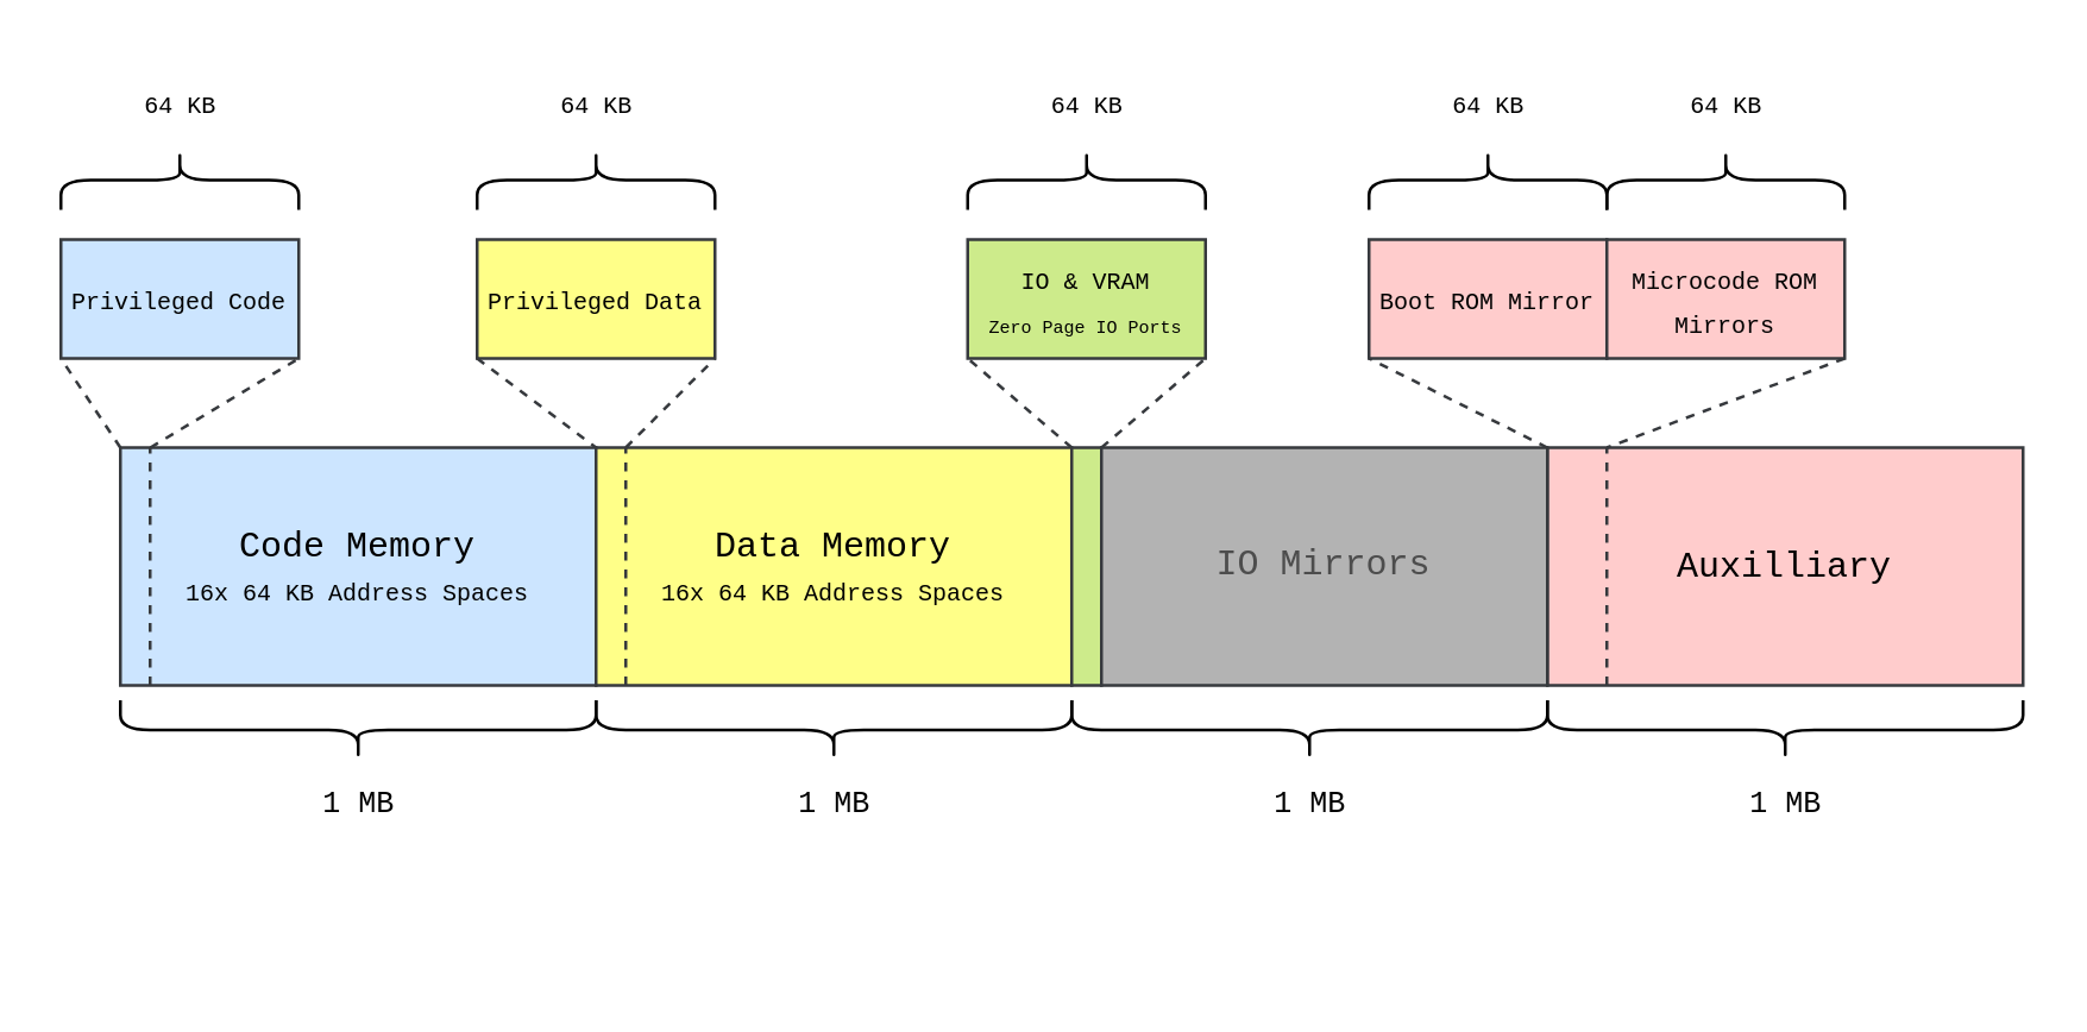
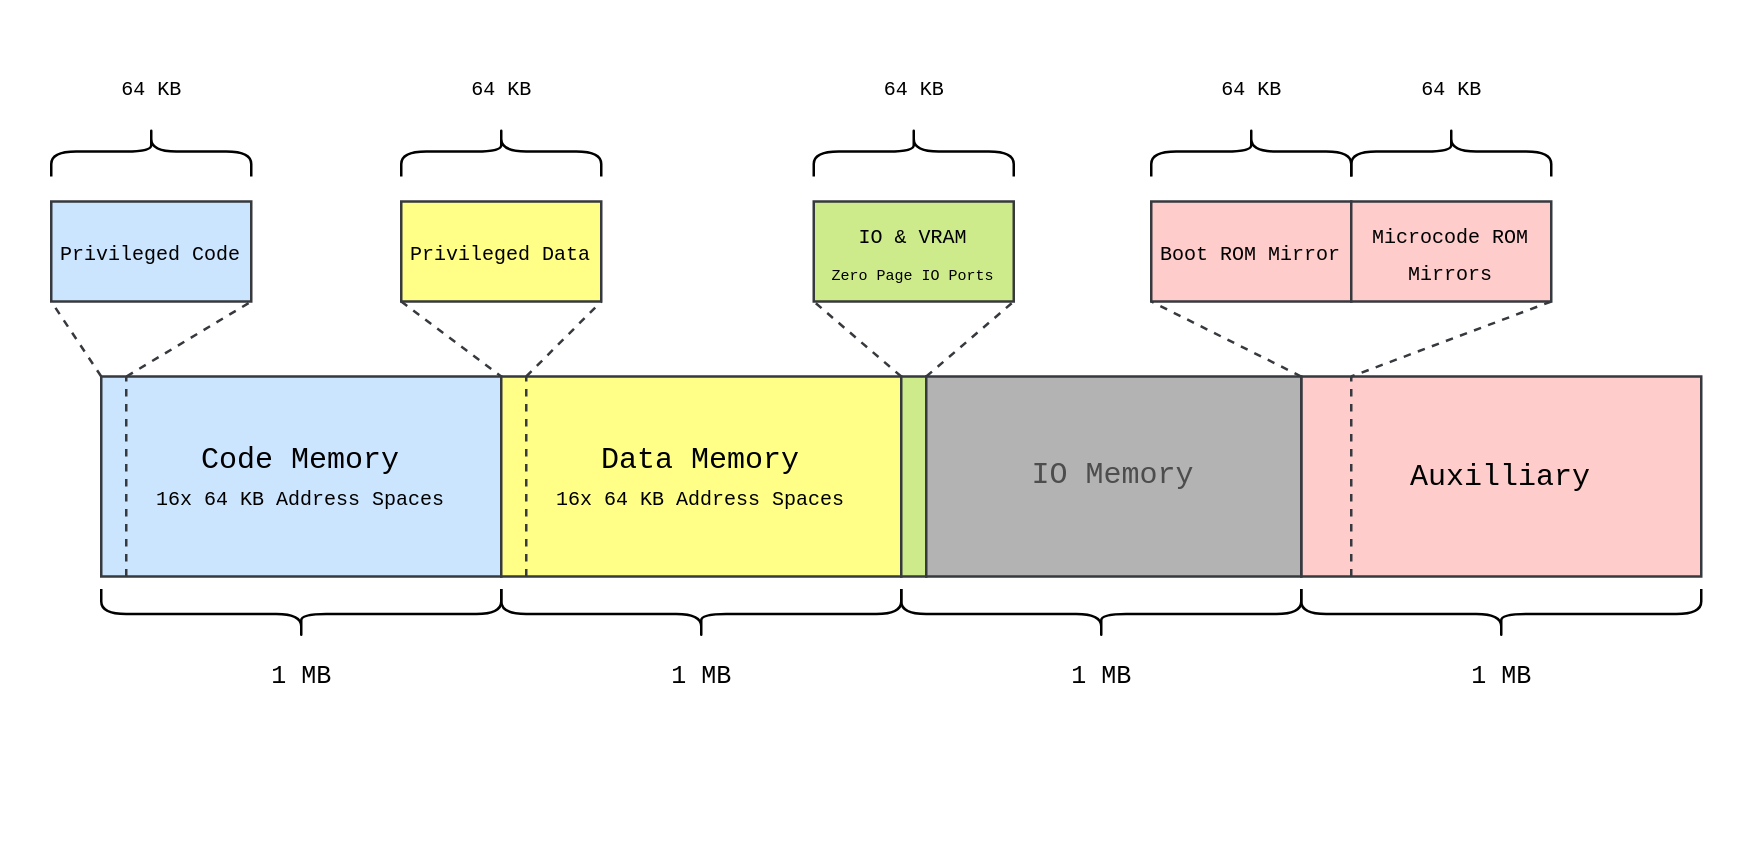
  <mxCell id="0" />
  <mxCell id="1" parent="0" />
  <mxCell id="2" value="&lt;div&gt;&lt;font face=&quot;Courier New&quot;&gt;Code Memory&lt;/font&gt;&lt;/div&gt;&lt;font style=&quot;font-size: 8px;&quot; face=&quot;Courier New&quot;&gt;16x 64 KB Address Spaces&lt;/font&gt;" style="rounded=0;whiteSpace=wrap;html=1;fillColor=#cce5ff;strokeColor=#36393d;" vertex="1" parent="1"><mxGeometry x="40" y="150" width="160" height="80" as="geometry" /></mxCell>
  <mxCell id="3" value="&lt;div&gt;&lt;font face=&quot;Courier New&quot;&gt;Data Memory&lt;/font&gt;&lt;/div&gt;&lt;font style=&quot;font-size: 8px;&quot; face=&quot;Courier New&quot;&gt;16x 64 KB Address Spaces&lt;/font&gt;" style="rounded=0;whiteSpace=wrap;html=1;fillColor=#ffff88;strokeColor=#36393d;" vertex="1" parent="1"><mxGeometry x="200" y="150" width="160" height="80" as="geometry" /></mxCell>
  <mxCell id="4" value="" style="shape=curlyBracket;whiteSpace=wrap;html=1;rounded=1;fontSize=8;gradientColor=none;gradientDirection=north;rotation=-90;" vertex="1" parent="1"><mxGeometry x="110" y="165" width="20" height="160" as="geometry" /></mxCell>
  <mxCell id="5" value="&lt;font style=&quot;font-size: 10px;&quot; face=&quot;Courier New&quot;&gt;1 MB&lt;br&gt;&lt;/font&gt;" style="text;html=1;align=center;verticalAlign=middle;resizable=0;points=[];autosize=1;strokeColor=none;fillColor=none;fontSize=8;" vertex="1" parent="1"><mxGeometry x="95" y="255" width="50" height="30" as="geometry" /></mxCell>
  <mxCell id="6" value="" style="rounded=0;whiteSpace=wrap;html=1;fillColor=#cdeb8b;strokeColor=#36393d;" vertex="1" parent="1"><mxGeometry x="360" y="150" width="10" height="80" as="geometry" /></mxCell>
  <mxCell id="7" value="&lt;font face=&quot;Courier New&quot;&gt;Auxilliary&lt;/font&gt;" style="rounded=0;whiteSpace=wrap;html=1;fillColor=#ffcccc;strokeColor=#36393d;" vertex="1" parent="1"><mxGeometry x="520" y="150" width="160" height="80" as="geometry" /></mxCell>
  <mxCell id="8" value="" style="shape=curlyBracket;whiteSpace=wrap;html=1;rounded=1;fontSize=8;gradientColor=none;gradientDirection=north;rotation=-90;" vertex="1" parent="1"><mxGeometry x="270" y="165" width="20" height="160" as="geometry" /></mxCell>
  <mxCell id="9" value="&lt;font style=&quot;font-size: 10px;&quot; face=&quot;Courier New&quot;&gt;1 MB&lt;br&gt;&lt;/font&gt;" style="text;html=1;align=center;verticalAlign=middle;resizable=0;points=[];autosize=1;strokeColor=none;fillColor=none;fontSize=8;" vertex="1" parent="1"><mxGeometry x="255" y="255" width="50" height="30" as="geometry" /></mxCell>
  <mxCell id="10" value="" style="shape=curlyBracket;whiteSpace=wrap;html=1;rounded=1;fontSize=8;gradientColor=none;gradientDirection=north;rotation=-90;" vertex="1" parent="1"><mxGeometry x="430" y="165" width="20" height="160" as="geometry" /></mxCell>
  <mxCell id="11" value="&lt;font style=&quot;font-size: 10px;&quot; face=&quot;Courier New&quot;&gt;1 MB&lt;br&gt;&lt;/font&gt;" style="text;html=1;align=center;verticalAlign=middle;resizable=0;points=[];autosize=1;strokeColor=none;fillColor=none;fontSize=8;" vertex="1" parent="1"><mxGeometry x="415" y="255" width="50" height="30" as="geometry" /></mxCell>
  <mxCell id="12" value="" style="shape=curlyBracket;whiteSpace=wrap;html=1;rounded=1;fontSize=8;gradientColor=none;gradientDirection=north;rotation=-90;" vertex="1" parent="1"><mxGeometry x="590" y="165" width="20" height="160" as="geometry" /></mxCell>
  <mxCell id="13" value="&lt;font style=&quot;font-size: 10px;&quot; face=&quot;Courier New&quot;&gt;1 MB&lt;br&gt;&lt;/font&gt;" style="text;html=1;align=center;verticalAlign=middle;resizable=0;points=[];autosize=1;strokeColor=none;fillColor=none;fontSize=8;" vertex="1" parent="1"><mxGeometry x="575" y="255" width="50" height="30" as="geometry" /></mxCell>
  <mxCell id="14" value="" style="endArrow=none;dashed=1;html=1;rounded=0;fontFamily=Courier New;fontSize=10;strokeColor=#36393D;entryX=0;entryY=1;entryDx=0;entryDy=0;" edge="1" parent="1" target="25"><mxGeometry width="50" height="50" relative="1" as="geometry"><mxPoint x="360" y="150" as="sourcePoint" /><mxPoint x="220" y="130" as="targetPoint" /></mxGeometry></mxCell>
  <mxCell id="15" value="" style="endArrow=none;dashed=1;html=1;rounded=0;fontFamily=Courier New;fontSize=10;strokeColor=#36393D;entryX=1;entryY=1;entryDx=0;entryDy=0;exitX=0;exitY=0;exitDx=0;exitDy=0;" edge="1" parent="1" source="24" target="25"><mxGeometry width="50" height="50" relative="1" as="geometry"><mxPoint x="390" y="150" as="sourcePoint" /><mxPoint x="440" y="0" as="targetPoint" /></mxGeometry></mxCell>
  <mxCell id="16" value="" style="endArrow=none;dashed=1;html=1;rounded=0;fontFamily=Courier New;fontSize=8;strokeColor=#36393D;" edge="1" parent="1"><mxGeometry width="50" height="50" relative="1" as="geometry"><mxPoint x="50" y="230" as="sourcePoint" /><mxPoint x="50" y="150" as="targetPoint" /></mxGeometry></mxCell>
  <mxCell id="17" value="&lt;font style=&quot;font-size: 8px;&quot; face=&quot;Courier New&quot;&gt;Privileged Code&lt;br&gt;&lt;/font&gt;" style="rounded=0;whiteSpace=wrap;html=1;fillColor=#cce5ff;strokeColor=#36393d;" vertex="1" parent="1"><mxGeometry x="20" y="80" width="80" height="40" as="geometry" /></mxCell>
  <mxCell id="18" value="" style="endArrow=none;dashed=1;html=1;rounded=0;fontFamily=Courier New;fontSize=10;strokeColor=#36393D;entryX=1;entryY=1;entryDx=0;entryDy=0;exitX=0.063;exitY=0;exitDx=0;exitDy=0;exitPerimeter=0;" edge="1" parent="1" source="2" target="17"><mxGeometry width="50" height="50" relative="1" as="geometry"><mxPoint x="170" y="80" as="sourcePoint" /><mxPoint x="10" y="40" as="targetPoint" /></mxGeometry></mxCell>
  <mxCell id="19" value="" style="endArrow=none;dashed=1;html=1;rounded=0;fontFamily=Courier New;fontSize=10;strokeColor=#36393D;entryX=0;entryY=1;entryDx=0;entryDy=0;exitX=0;exitY=0;exitDx=0;exitDy=0;" edge="1" parent="1" source="2" target="17"><mxGeometry width="50" height="50" relative="1" as="geometry"><mxPoint x="100.08" y="110" as="sourcePoint" /><mxPoint x="140" y="70" as="targetPoint" /></mxGeometry></mxCell>
  <mxCell id="20" value="" style="endArrow=none;dashed=1;html=1;rounded=0;fontFamily=Courier New;fontSize=8;strokeColor=#36393D;" edge="1" parent="1"><mxGeometry width="50" height="50" relative="1" as="geometry"><mxPoint x="210" y="230" as="sourcePoint" /><mxPoint x="210" y="150" as="targetPoint" /></mxGeometry></mxCell>
  <mxCell id="21" value="&lt;font style=&quot;font-size: 8px;&quot; face=&quot;Courier New&quot;&gt;Privileged Data&lt;br&gt;&lt;/font&gt;" style="rounded=0;whiteSpace=wrap;html=1;fillColor=#ffff88;strokeColor=#36393d;" vertex="1" parent="1"><mxGeometry x="160" y="80" width="80" height="40" as="geometry" /></mxCell>
  <mxCell id="22" value="" style="endArrow=none;dashed=1;html=1;rounded=0;fontFamily=Courier New;fontSize=10;strokeColor=#36393D;entryX=0;entryY=0;entryDx=0;entryDy=0;exitX=0;exitY=1;exitDx=0;exitDy=0;" edge="1" parent="1" source="21" target="3"><mxGeometry width="50" height="50" relative="1" as="geometry"><mxPoint x="100.08" y="120" as="sourcePoint" /><mxPoint x="140" y="80" as="targetPoint" /></mxGeometry></mxCell>
  <mxCell id="23" value="" style="endArrow=none;dashed=1;html=1;rounded=0;fontFamily=Courier New;fontSize=10;strokeColor=#36393D;entryX=1;entryY=1;entryDx=0;entryDy=0;" edge="1" parent="1" target="21"><mxGeometry width="50" height="50" relative="1" as="geometry"><mxPoint x="210" y="150" as="sourcePoint" /><mxPoint x="110" y="130" as="targetPoint" /></mxGeometry></mxCell>
- <mxCell id="24" value="&lt;font color=&quot;#4d4d4d&quot;&gt;IO Mirrors&lt;/font&gt;" style="rounded=0;whiteSpace=wrap;html=1;shadow=0;glass=0;sketch=0;fontFamily=Courier New;fontSize=12;strokeColor=#36393D;strokeWidth=1;fillColor=#B3B3B3;gradientDirection=radial;" vertex="1" parent="1"><mxGeometry x="370" y="150" width="150" height="80" as="geometry" /></mxCell>
+ <mxCell id="24" value="&lt;font color=&quot;#4d4d4d&quot;&gt;IO Memory&lt;/font&gt;" style="rounded=0;whiteSpace=wrap;html=1;shadow=0;glass=0;sketch=0;fontFamily=Courier New;fontSize=12;strokeColor=#36393D;strokeWidth=1;fillColor=#B3B3B3;gradientDirection=radial;" vertex="1" parent="1"><mxGeometry x="370" y="150" width="150" height="80" as="geometry" /></mxCell>
  <mxCell id="25" value="&lt;div&gt;&lt;font style=&quot;font-size: 8px;&quot; face=&quot;Courier New&quot;&gt;IO &amp;amp; VRAM&lt;/font&gt;&lt;/div&gt;&lt;font style=&quot;font-size: 6px;&quot; face=&quot;Courier New&quot;&gt;Zero Page IO Ports&lt;/font&gt;" style="rounded=0;whiteSpace=wrap;html=1;fillColor=#cdeb8b;strokeColor=#36393d;" vertex="1" parent="1"><mxGeometry x="325" y="80" width="80" height="40" as="geometry" /></mxCell>
  <mxCell id="26" value="" style="endArrow=none;dashed=1;html=1;rounded=0;fontFamily=Courier New;fontSize=12;strokeColor=#36393D;" edge="1" parent="1"><mxGeometry width="50" height="50" relative="1" as="geometry"><mxPoint x="540" y="230" as="sourcePoint" /><mxPoint x="540" y="150" as="targetPoint" /></mxGeometry></mxCell>
  <mxCell id="27" value="" style="endArrow=none;dashed=1;html=1;rounded=0;fontFamily=Courier New;fontSize=12;strokeColor=#36393D;entryX=0;entryY=1;entryDx=0;entryDy=0;exitX=0;exitY=0;exitDx=0;exitDy=0;" edge="1" parent="1" source="7" target="30"><mxGeometry width="50" height="50" relative="1" as="geometry"><mxPoint x="550" y="240" as="sourcePoint" /><mxPoint x="550" y="160" as="targetPoint" /></mxGeometry></mxCell>
  <mxCell id="28" value="" style="endArrow=none;dashed=1;html=1;rounded=0;fontFamily=Courier New;fontSize=12;strokeColor=#36393D;exitX=1;exitY=1;exitDx=0;exitDy=0;" edge="1" parent="1" source="31"><mxGeometry width="50" height="50" relative="1" as="geometry"><mxPoint x="560" y="250" as="sourcePoint" /><mxPoint x="540" y="150" as="targetPoint" /></mxGeometry></mxCell>
  <mxCell id="29" value="" style="group" vertex="1" connectable="0" parent="1"><mxGeometry x="460" y="80" width="160" height="40" as="geometry" /></mxCell>
  <mxCell id="30" value="&lt;font style=&quot;font-size: 8px;&quot; face=&quot;Courier New&quot;&gt;Boot ROM Mirror&lt;/font&gt;&lt;font style=&quot;font-size: 8px;&quot; face=&quot;Courier New&quot;&gt;&lt;br&gt;&lt;/font&gt;" style="rounded=0;whiteSpace=wrap;html=1;fillColor=#ffcccc;strokeColor=#36393d;" vertex="1" parent="29"><mxGeometry width="80" height="40" as="geometry" /></mxCell>
  <mxCell id="31" value="&lt;font style=&quot;font-size: 8px;&quot; face=&quot;Courier New&quot;&gt;Microcode ROM Mirrors&lt;/font&gt;&lt;font style=&quot;font-size: 8px;&quot; face=&quot;Courier New&quot;&gt;&lt;br&gt;&lt;/font&gt;" style="rounded=0;whiteSpace=wrap;html=1;fillColor=#ffcccc;strokeColor=#36393d;" vertex="1" parent="29"><mxGeometry x="80" width="80" height="40" as="geometry" /></mxCell>
  <mxCell id="32" value="" style="shape=curlyBracket;whiteSpace=wrap;html=1;rounded=1;fontSize=8;gradientColor=none;gradientDirection=north;rotation=90;" vertex="1" parent="1"><mxGeometry x="50" y="20" width="20" height="80" as="geometry" /></mxCell>
  <mxCell id="33" value="" style="shape=curlyBracket;whiteSpace=wrap;html=1;rounded=1;fontSize=8;gradientColor=none;gradientDirection=north;rotation=90;" vertex="1" parent="1"><mxGeometry x="190" y="20" width="20" height="80" as="geometry" /></mxCell>
  <mxCell id="34" value="" style="shape=curlyBracket;whiteSpace=wrap;html=1;rounded=1;fontSize=8;gradientColor=none;gradientDirection=north;rotation=90;" vertex="1" parent="1"><mxGeometry x="355" y="20" width="20" height="80" as="geometry" /></mxCell>
  <mxCell id="35" value="" style="shape=curlyBracket;whiteSpace=wrap;html=1;rounded=1;fontSize=8;gradientColor=none;gradientDirection=north;rotation=90;" vertex="1" parent="1"><mxGeometry x="490" y="20" width="20" height="80" as="geometry" /></mxCell>
  <mxCell id="36" value="" style="shape=curlyBracket;whiteSpace=wrap;html=1;rounded=1;fontSize=8;gradientColor=none;gradientDirection=north;rotation=90;" vertex="1" parent="1"><mxGeometry x="570" y="20" width="20" height="80" as="geometry" /></mxCell>
  <mxCell id="37" value="&lt;font style=&quot;font-size: 8px;&quot;&gt;64 KB&lt;br&gt;&lt;/font&gt;" style="text;html=1;align=center;verticalAlign=middle;resizable=0;points=[];autosize=1;strokeColor=none;fillColor=none;fontSize=10;fontFamily=Courier New;" vertex="1" parent="1"><mxGeometry x="35" y="20" width="50" height="30" as="geometry" /></mxCell>
  <mxCell id="38" value="&lt;font style=&quot;font-size: 8px;&quot;&gt;64 KB&lt;br&gt;&lt;/font&gt;" style="text;html=1;align=center;verticalAlign=middle;resizable=0;points=[];autosize=1;strokeColor=none;fillColor=none;fontSize=10;fontFamily=Courier New;" vertex="1" parent="1"><mxGeometry x="175" y="20" width="50" height="30" as="geometry" /></mxCell>
  <mxCell id="39" value="&lt;font style=&quot;font-size: 8px;&quot;&gt;64 KB&lt;br&gt;&lt;/font&gt;" style="text;html=1;align=center;verticalAlign=middle;resizable=0;points=[];autosize=1;strokeColor=none;fillColor=none;fontSize=10;fontFamily=Courier New;" vertex="1" parent="1"><mxGeometry x="340" y="20" width="50" height="30" as="geometry" /></mxCell>
  <mxCell id="40" value="&lt;font style=&quot;font-size: 8px;&quot;&gt;64 KB&lt;br&gt;&lt;/font&gt;" style="text;html=1;align=center;verticalAlign=middle;resizable=0;points=[];autosize=1;strokeColor=none;fillColor=none;fontSize=10;fontFamily=Courier New;" vertex="1" parent="1"><mxGeometry x="475" y="20" width="50" height="30" as="geometry" /></mxCell>
  <mxCell id="41" value="&lt;font style=&quot;font-size: 8px;&quot;&gt;64 KB&lt;br&gt;&lt;/font&gt;" style="text;html=1;align=center;verticalAlign=middle;resizable=0;points=[];autosize=1;strokeColor=none;fillColor=none;fontSize=10;fontFamily=Courier New;" vertex="1" parent="1"><mxGeometry x="555" y="20" width="50" height="30" as="geometry" /></mxCell>
